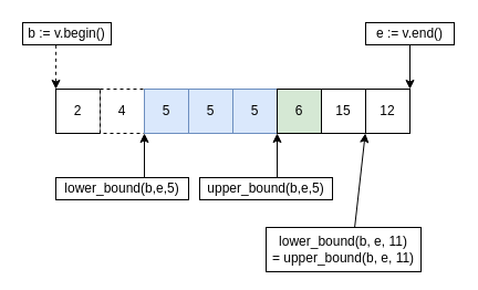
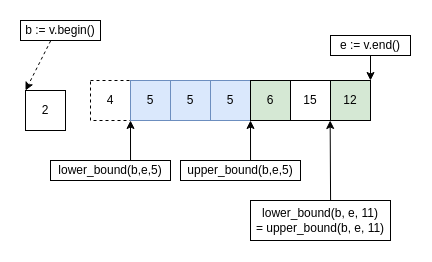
  <mxCell id="0" />
  <mxCell id="1" parent="0" />
- <mxCell id="2" value="2" style="rounded=0;whiteSpace=wrap;html=1;" vertex="1" parent="1"><mxGeometry x="50" y="80" width="40" height="40" as="geometry" /></mxCell>
+ <mxCell id="2" value="2" style="rounded=0;whiteSpace=wrap;html=1;" vertex="1" parent="1"><mxGeometry x="25" y="90" width="40" height="40" as="geometry" /></mxCell>
  <mxCell id="3" value="4" style="rounded=0;whiteSpace=wrap;html=1;dashed=1;" vertex="1" parent="1"><mxGeometry x="90" y="80" width="40" height="40" as="geometry" /></mxCell>
  <mxCell id="4" value="5" style="rounded=0;whiteSpace=wrap;html=1;fillColor=#dae8fc;strokeColor=#6c8ebf;" vertex="1" parent="1"><mxGeometry x="130" y="80" width="40" height="40" as="geometry" /></mxCell>
  <mxCell id="5" value="5" style="rounded=0;whiteSpace=wrap;html=1;fillColor=#dae8fc;strokeColor=#6c8ebf;" vertex="1" parent="1"><mxGeometry x="170" y="80" width="40" height="40" as="geometry" /></mxCell>
  <mxCell id="6" value="5" style="rounded=0;whiteSpace=wrap;html=1;fillColor=#dae8fc;strokeColor=#6c8ebf;" vertex="1" parent="1"><mxGeometry x="210" y="80" width="40" height="40" as="geometry" /></mxCell>
  <mxCell id="7" value="6" style="rounded=0;whiteSpace=wrap;html=1;fillColor=#d5e8d4;" vertex="1" parent="1"><mxGeometry x="250" y="80" width="40" height="40" as="geometry" /></mxCell>
  <mxCell id="8" value="15" style="rounded=0;whiteSpace=wrap;html=1;" vertex="1" parent="1"><mxGeometry x="290" y="80" width="40" height="40" as="geometry" /></mxCell>
- <mxCell id="9" value="12" style="rounded=0;whiteSpace=wrap;html=1;" vertex="1" parent="1"><mxGeometry x="330" y="80" width="40" height="40" as="geometry" /></mxCell>
+ <mxCell id="9" value="12" style="rounded=0;whiteSpace=wrap;html=1;fillColor=#d5e8d4;" vertex="1" parent="1"><mxGeometry x="330" y="80" width="40" height="40" as="geometry" /></mxCell>
  <mxCell id="10" value="b := v.begin()" style="text;html=1;strokeColor=default;fillColor=none;align=center;verticalAlign=middle;whiteSpace=wrap;rounded=0;" vertex="1" parent="1"><mxGeometry x="20" y="20" width="80" height="20" as="geometry" /></mxCell>
  <mxCell id="11" value="" style="endArrow=classic;html=1;entryX=0;entryY=0;entryDx=0;entryDy=0;exitX=0.377;exitY=1.016;exitDx=0;exitDy=0;exitPerimeter=0;dashed=1;" edge="1" parent="1" source="10" target="2"><mxGeometry width="50" height="50" relative="1" as="geometry"><mxPoint x="50" y="42" as="sourcePoint" /><mxPoint x="250" y="150" as="targetPoint" /></mxGeometry></mxCell>
- <mxCell id="12" value="e := v.end()" style="text;html=1;strokeColor=default;fillColor=none;align=center;verticalAlign=middle;whiteSpace=wrap;rounded=0;" vertex="1" parent="1"><mxGeometry x="330" y="20" width="80" height="20" as="geometry" /></mxCell>
+ <mxCell id="12" value="e := v.end()" style="text;html=1;strokeColor=default;fillColor=none;align=center;verticalAlign=middle;whiteSpace=wrap;rounded=0;" vertex="1" parent="1"><mxGeometry x="330" y="35" width="80" height="20" as="geometry" /></mxCell>
  <mxCell id="13" value="" style="endArrow=classic;html=1;exitX=0.5;exitY=1;exitDx=0;exitDy=0;entryX=0;entryY=0;entryDx=0;entryDy=0;" edge="1" parent="1" source="12"><mxGeometry width="50" height="50" relative="1" as="geometry"><mxPoint x="520" y="200" as="sourcePoint" /><mxPoint x="370" y="80" as="targetPoint" /></mxGeometry></mxCell>
  <mxCell id="14" value="lower_bound(&lt;span&gt;b,e,5)&lt;/span&gt;" style="text;html=1;strokeColor=default;fillColor=none;align=center;verticalAlign=middle;whiteSpace=wrap;rounded=0;" vertex="1" parent="1"><mxGeometry x="50" y="160" width="120" height="20" as="geometry" /></mxCell>
  <mxCell id="15" value="upper_bound(b,e,5)" style="text;html=1;strokeColor=default;fillColor=none;align=center;verticalAlign=middle;whiteSpace=wrap;rounded=0;" vertex="1" parent="1"><mxGeometry x="180" y="160" width="120" height="20" as="geometry" /></mxCell>
  <mxCell id="16" value="" style="endArrow=classic;html=1;exitX=0.667;exitY=0;exitDx=0;exitDy=0;entryX=0;entryY=1;entryDx=0;entryDy=0;exitPerimeter=0;" edge="1" parent="1" source="14" target="4"><mxGeometry width="50" height="50" relative="1" as="geometry"><mxPoint x="60" y="50" as="sourcePoint" /><mxPoint x="60" y="90" as="targetPoint" /></mxGeometry></mxCell>
  <mxCell id="17" value="" style="endArrow=classic;html=1;exitX=0.667;exitY=0;exitDx=0;exitDy=0;entryX=0;entryY=1;entryDx=0;entryDy=0;exitPerimeter=0;" edge="1" parent="1"><mxGeometry width="50" height="50" relative="1" as="geometry"><mxPoint x="250.04" y="160" as="sourcePoint" /><mxPoint x="250" y="120" as="targetPoint" /></mxGeometry></mxCell>
  <mxCell id="18" value="" style="endArrow=classic;html=1;entryX=0;entryY=1;entryDx=0;entryDy=0;exitX=0.572;exitY=0;exitDx=0;exitDy=0;exitPerimeter=0;" edge="1" parent="1" source="19"><mxGeometry width="50" height="50" relative="1" as="geometry"><mxPoint x="330" y="210" as="sourcePoint" /><mxPoint x="329.67" y="120" as="targetPoint" /></mxGeometry></mxCell>
- <mxCell id="19" value="lower_bound(b, e, 11)&lt;br&gt;= upper_bound(&lt;span&gt;b, e, 11)&lt;/span&gt;" style="text;html=1;strokeColor=default;fillColor=none;align=center;verticalAlign=middle;whiteSpace=wrap;rounded=0;" vertex="1" parent="1"><mxGeometry x="240" y="205" width="140" height="40" as="geometry" /></mxCell>
+ <mxCell id="19" value="lower_bound(b, e, 11)&lt;br&gt;= upper_bound(&lt;span&gt;b, e, 11)&lt;/span&gt;" style="text;html=1;strokeColor=default;fillColor=none;align=center;verticalAlign=middle;whiteSpace=wrap;rounded=0;" vertex="1" parent="1"><mxGeometry x="250" y="200" width="140" height="40" as="geometry" /></mxCell>
